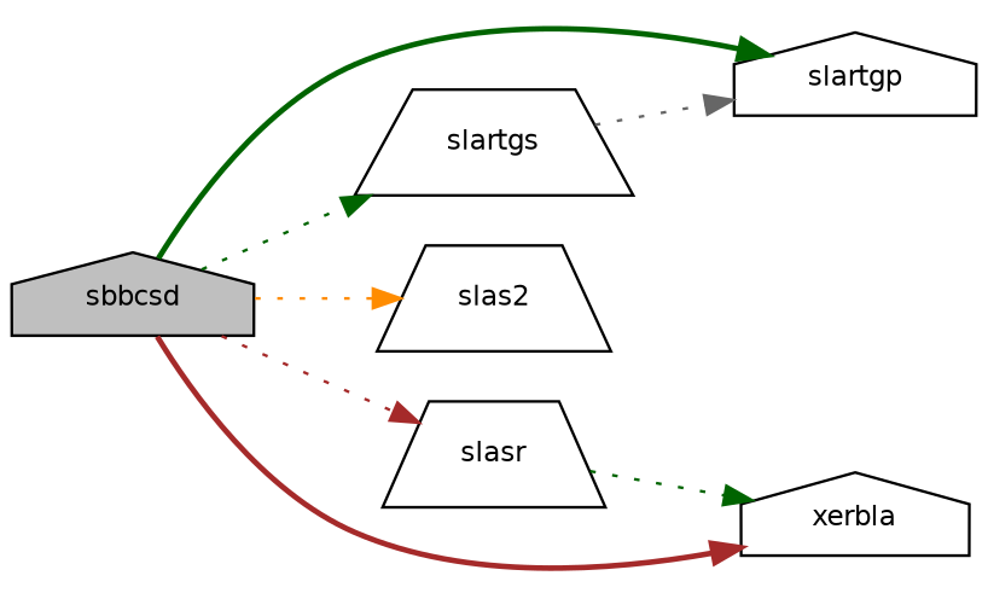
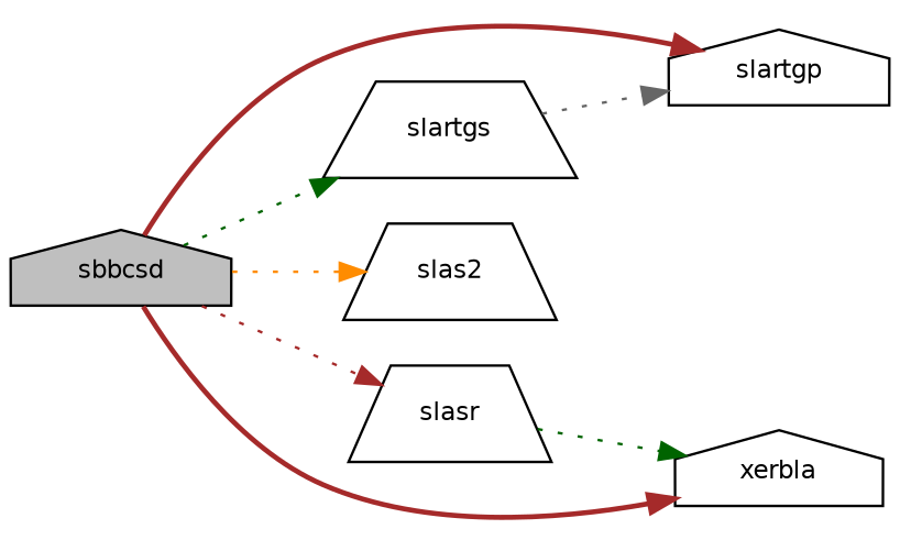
  digraph {
    rankdir=LR
    node [color=black fillcolor=white fontname=Helvetica fontsize=10 shape=house style=filled]
    edge [color=brown fontname=Helvetica fontsize=10 labelfontname=Helvetica labelfontsize=10 style=dotted]
    n1 [fillcolor=grey75 fontcolor=black height=0.2 label=sbbcsd width=0.4]
    n2 [height=0.2 label=slartgp width=0.4]
    n3 [height=0.2 label=slartgs shape=trapezium width=0.4]
    n4 [height=0.2 label=slas2 shape=trapezium width=0.4]
    n5 [height=0.2 label=slasr shape=trapezium width=0.4]
    n6 [height=0.2 label=xerbla width=0.4]
-   n1 -> n2 [color=darkgreen style=bold]
+   n1 -> n2 [style=bold]
    n1 -> n3 [color=darkgreen]
    n1 -> n4 [color=darkorange]
    n1 -> n5
    n1 -> n6 [style=bold]
    n3 -> n2 [color=gray40]
    n5 -> n6 [color=darkgreen]
  }
